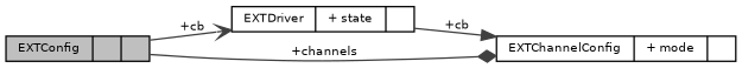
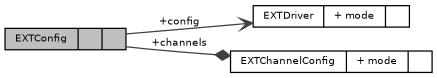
  digraph {
    rankdir=LR
    node [color=black fontname=Helvetica fontsize=8 shape=record]
    edge [color=grey25 fontname=Helvetica fontsize=8 labelfontname=Helvetica labelfontsize=8 style=solid]
    n1 [fillcolor=grey75 fontcolor=black height=0.2 label="{EXTConfig\n||}" style=filled width=0.4]
-   n2 [height=0.2 label="{EXTDriver\n|+ state\l|}" width=0.4]
+   n2 [height=0.2 label="{EXTDriver\n|+ mode\l|}" width=0.4]
    n3 [height=0.2 label="{EXTChannelConfig\n|+ mode\l|}" width=0.4]
-   n1 -> n2 [arrowhead=vee label=" +cb"]
+   n1 -> n2 [arrowhead=vee label=" +config"]
    n1 -> n3 [arrowhead=diamond label=" +channels"]
-   n2 -> n3 [arrowhead=normal label=" +cb"]
  }
